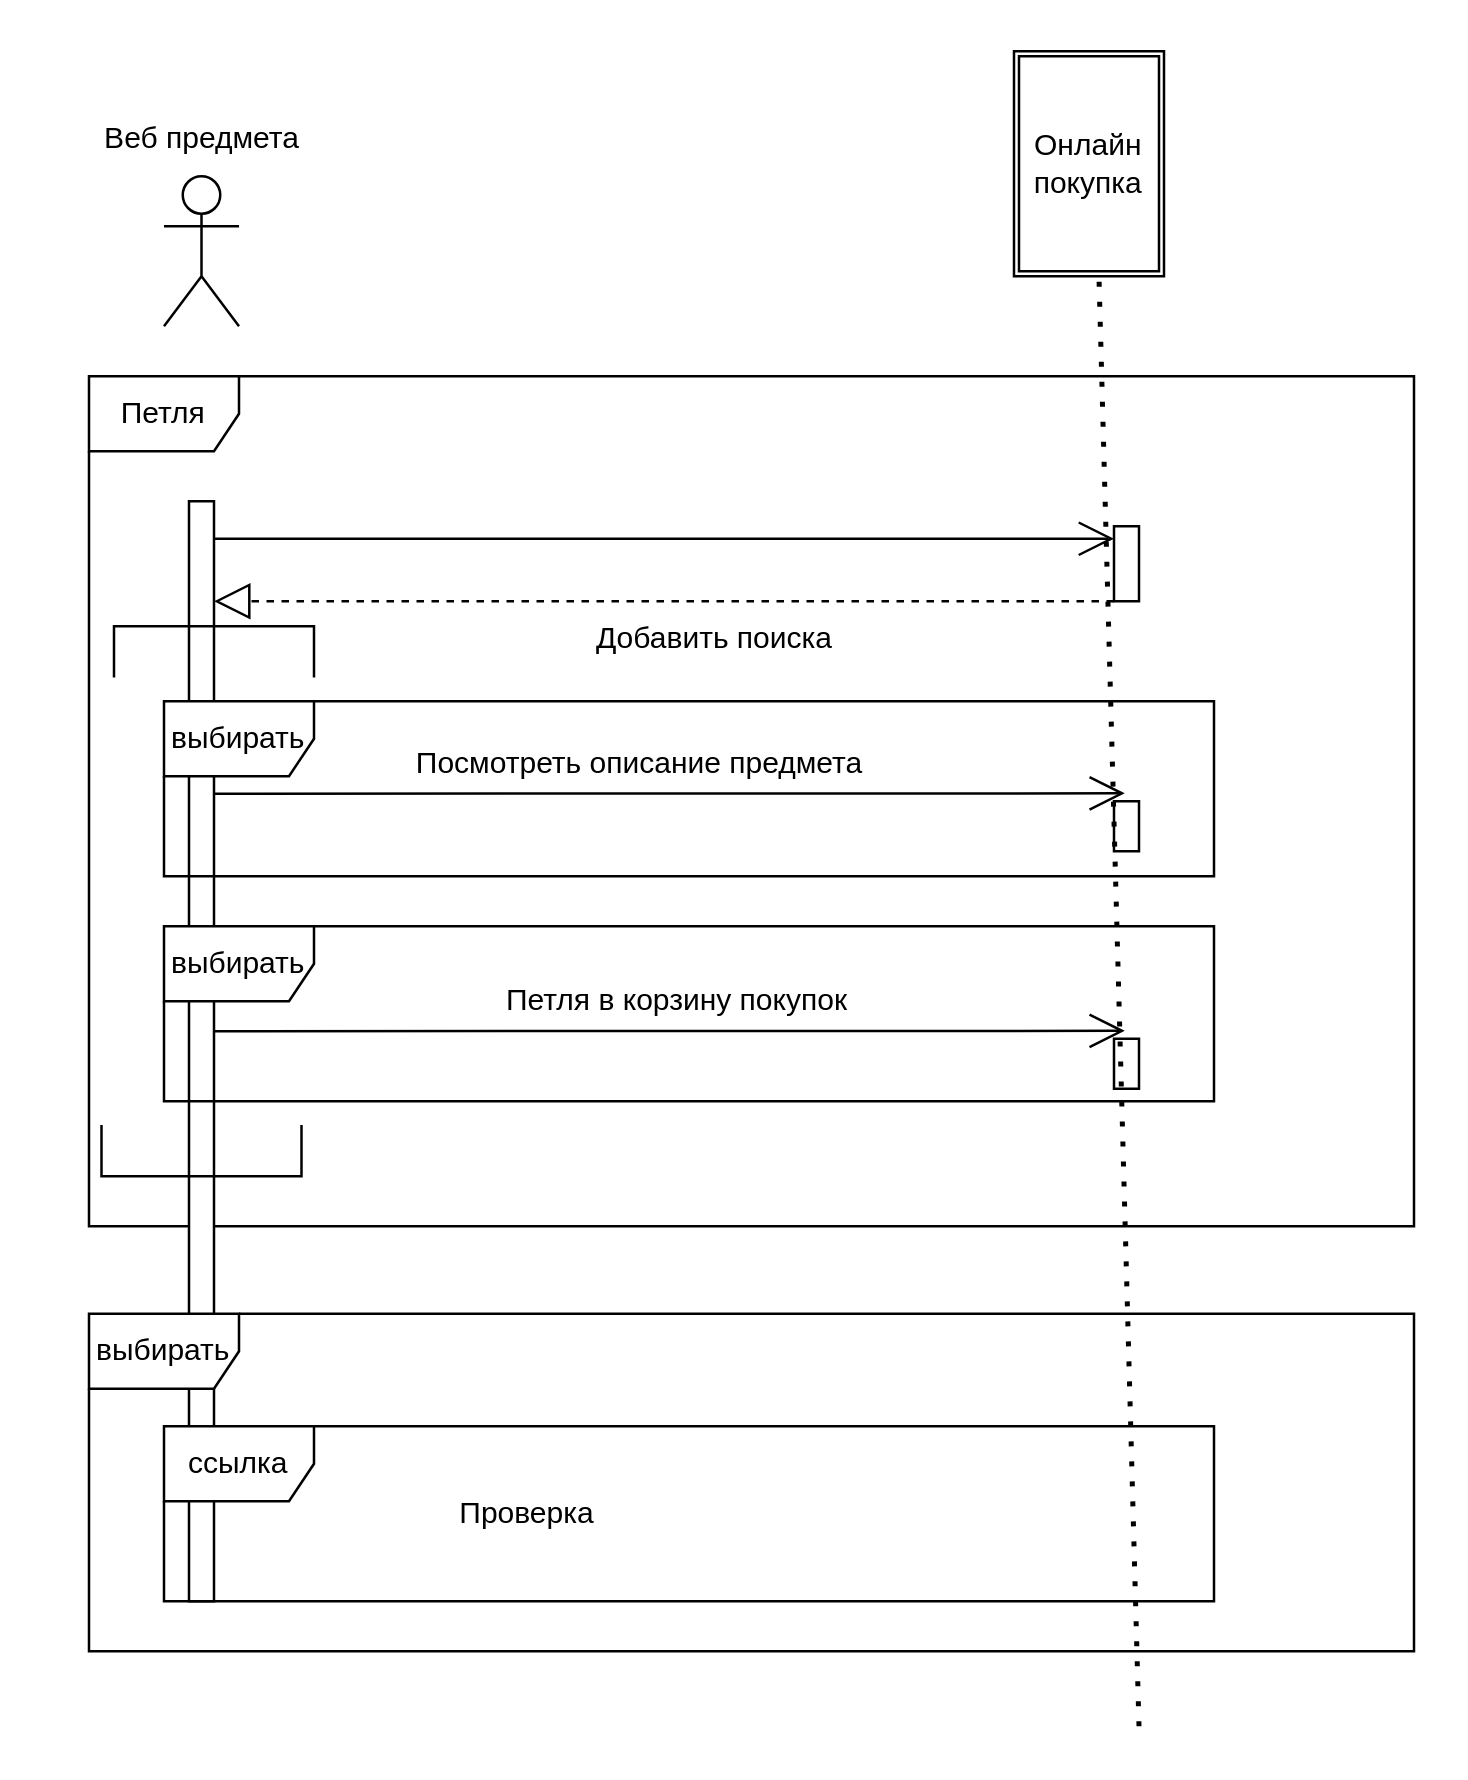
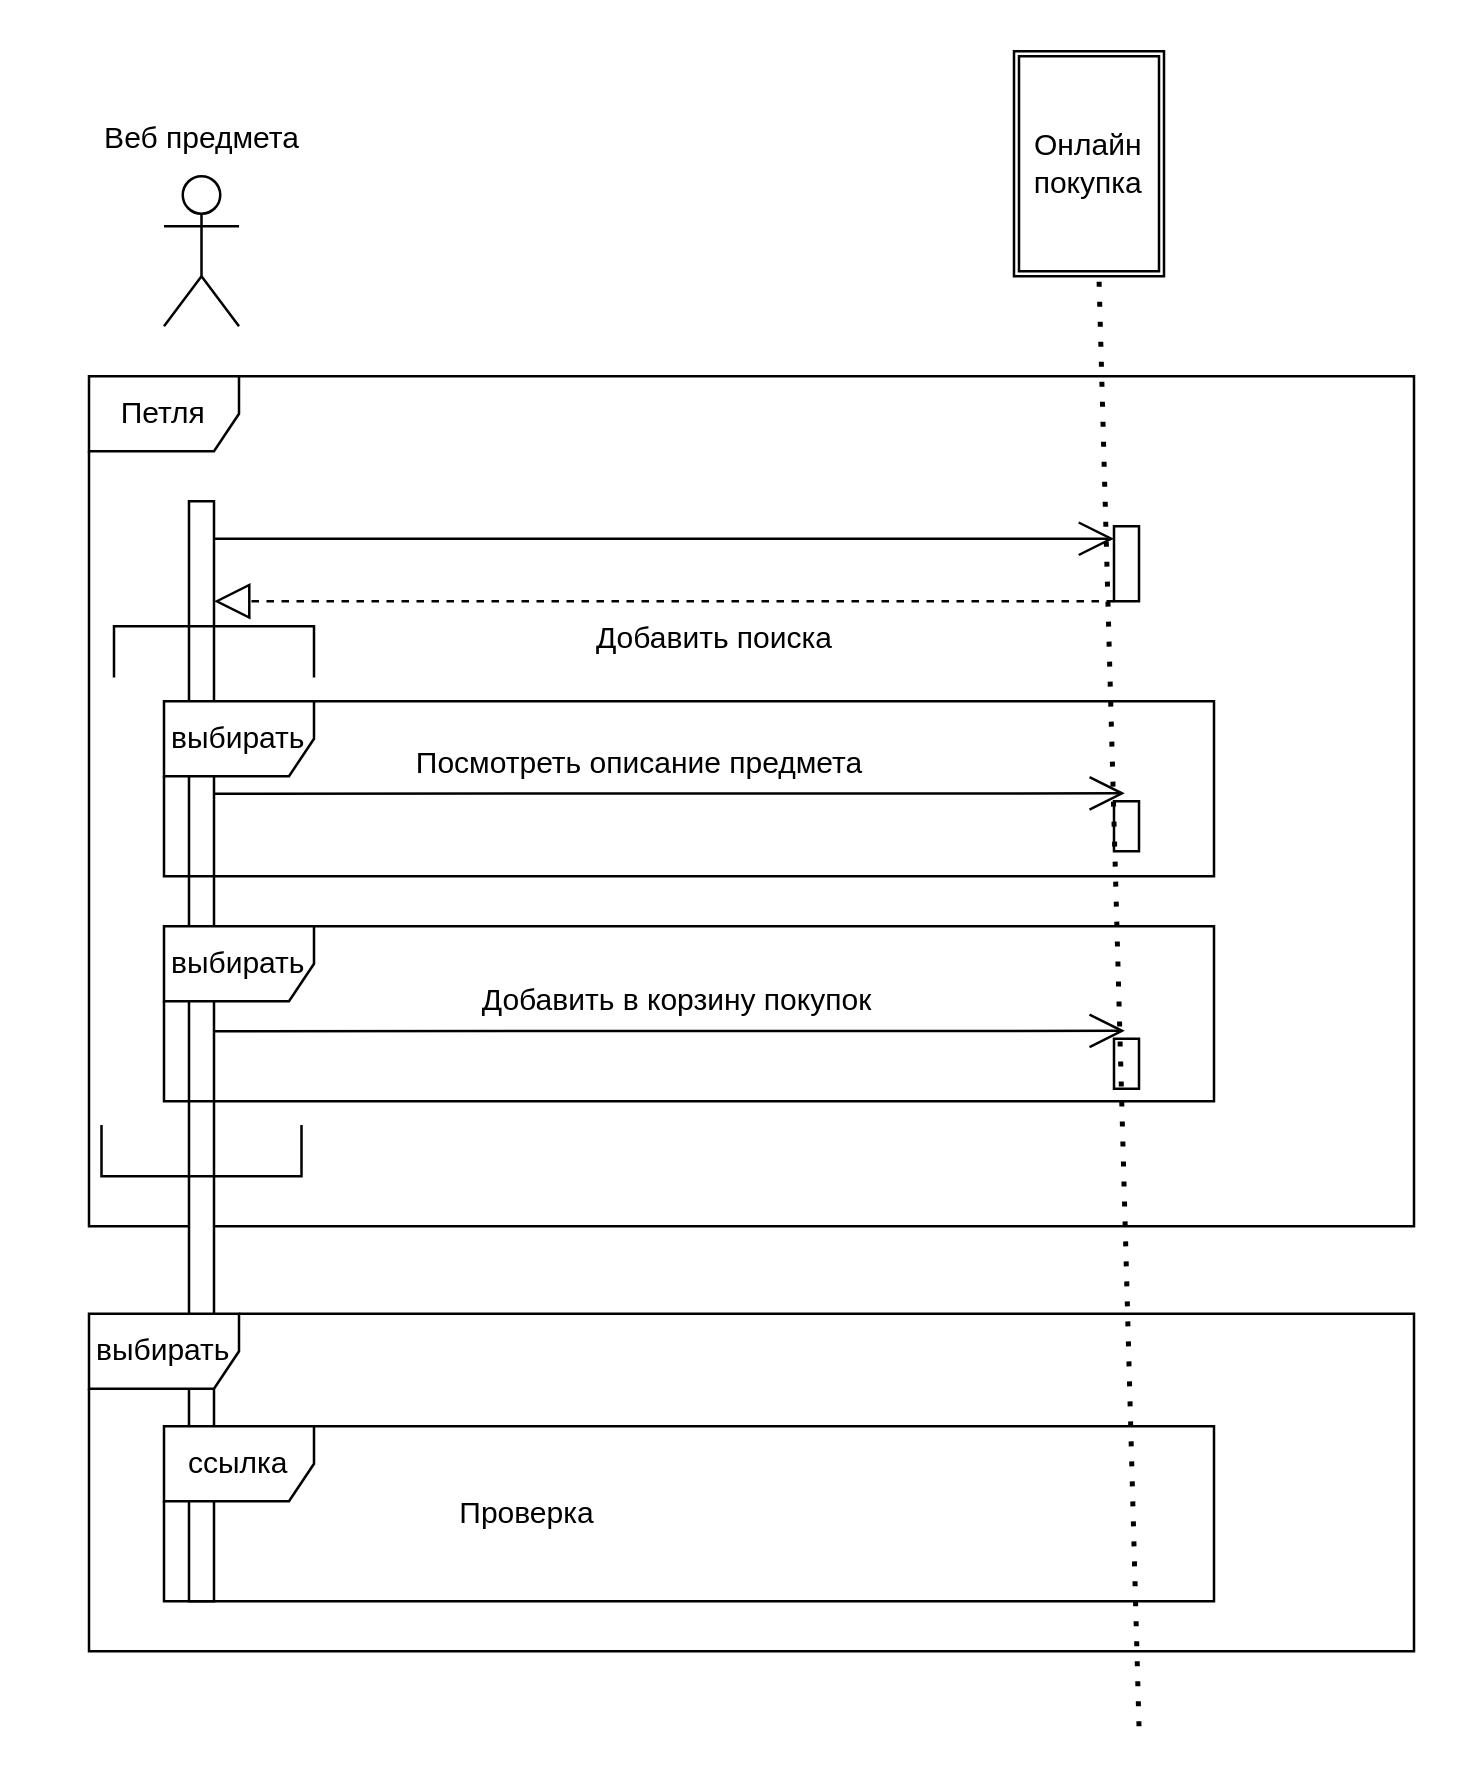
  <mxCell id="0" />
  <mxCell id="1" parent="0" />
  <mxCell id="2" value="" style="shape=umlActor;verticalLabelPosition=bottom;verticalAlign=top;html=1;outlineConnect=0;" parent="1" vertex="1"><mxGeometry x="65" y="70" width="30" height="60" as="geometry" /></mxCell>
  <mxCell id="3" value="Веб предмета" style="text;html=1;align=center;verticalAlign=middle;resizable=0;points=[];autosize=1;strokeColor=none;fillColor=none;" parent="1" vertex="1"><mxGeometry x="20" y="40" width="120" height="30" as="geometry" /></mxCell>
  <mxCell id="4" value="Петля" style="shape=umlFrame;whiteSpace=wrap;html=1;pointerEvents=0;" parent="1" vertex="1"><mxGeometry x="35" y="150" width="530" height="340" as="geometry" /></mxCell>
  <mxCell id="5" value="" style="html=1;points=[[0,0,0,0,5],[0,1,0,0,-5],[1,0,0,0,5],[1,1,0,0,-5]];perimeter=orthogonalPerimeter;outlineConnect=0;targetShapes=umlLifeline;portConstraint=eastwest;newEdgeStyle={&quot;curved&quot;:0,&quot;rounded&quot;:0};" parent="1" vertex="1"><mxGeometry x="75" y="200" width="10" height="440" as="geometry" /></mxCell>
  <mxCell id="6" value="" style="html=1;points=[[0,0,0,0,5],[0,1,0,0,-5],[1,0,0,0,5],[1,1,0,0,-5]];perimeter=orthogonalPerimeter;outlineConnect=0;targetShapes=umlLifeline;portConstraint=eastwest;newEdgeStyle={&quot;curved&quot;:0,&quot;rounded&quot;:0};" parent="1" vertex="1"><mxGeometry x="445" y="210" width="10" height="30" as="geometry" /></mxCell>
  <mxCell id="7" value="" style="endArrow=open;endFill=1;endSize=12;html=1;rounded=0;entryX=0;entryY=0;entryDx=0;entryDy=5;entryPerimeter=0;" parent="1" source="5" target="6" edge="1"><mxGeometry width="160" relative="1" as="geometry"><mxPoint x="85" y="224.58" as="sourcePoint" /><mxPoint x="205" y="225" as="targetPoint" /></mxGeometry></mxCell>
  <mxCell id="8" value="" style="endArrow=block;dashed=1;endFill=0;endSize=12;html=1;rounded=0;exitX=0;exitY=1;exitDx=0;exitDy=0;exitPerimeter=0;" parent="1" source="6" target="5" edge="1"><mxGeometry width="160" relative="1" as="geometry"><mxPoint x="255" y="320" as="sourcePoint" /><mxPoint x="415" y="320" as="targetPoint" /></mxGeometry></mxCell>
  <mxCell id="9" value="Добавить поиска" style="text;html=1;align=center;verticalAlign=middle;resizable=0;points=[];autosize=1;strokeColor=none;fillColor=none;" parent="1" vertex="1"><mxGeometry x="220" y="240" width="130" height="30" as="geometry" /></mxCell>
  <mxCell id="10" value="выбирать" style="shape=umlFrame;whiteSpace=wrap;html=1;pointerEvents=0;" parent="1" vertex="1"><mxGeometry x="65" y="280" width="420" height="70" as="geometry" /></mxCell>
  <mxCell id="11" value="" style="html=1;points=[[0,0,0,0,5],[0,1,0,0,-5],[1,0,0,0,5],[1,1,0,0,-5]];perimeter=orthogonalPerimeter;outlineConnect=0;targetShapes=umlLifeline;portConstraint=eastwest;newEdgeStyle={&quot;curved&quot;:0,&quot;rounded&quot;:0};" parent="1" vertex="1"><mxGeometry x="445" y="320" width="10" height="20" as="geometry" /></mxCell>
  <mxCell id="12" value="" style="endArrow=open;endFill=1;endSize=12;html=1;rounded=0;entryX=0.433;entryY=-0.158;entryDx=0;entryDy=0;entryPerimeter=0;" parent="1" target="11" edge="1"><mxGeometry width="160" relative="1" as="geometry"><mxPoint x="85" y="317" as="sourcePoint" /><mxPoint x="415" y="320" as="targetPoint" /></mxGeometry></mxCell>
  <mxCell id="13" value="Посмотреть описание предмета" style="text;html=1;align=center;verticalAlign=middle;resizable=0;points=[];autosize=1;strokeColor=none;fillColor=none;" parent="1" vertex="1"><mxGeometry x="155" y="290" width="200" height="30" as="geometry" /></mxCell>
  <mxCell id="14" value="выбирать" style="shape=umlFrame;whiteSpace=wrap;html=1;pointerEvents=0;" parent="1" vertex="1"><mxGeometry x="65" y="370" width="420" height="70" as="geometry" /></mxCell>
  <mxCell id="15" value="" style="html=1;points=[[0,0,0,0,5],[0,1,0,0,-5],[1,0,0,0,5],[1,1,0,0,-5]];perimeter=orthogonalPerimeter;outlineConnect=0;targetShapes=umlLifeline;portConstraint=eastwest;newEdgeStyle={&quot;curved&quot;:0,&quot;rounded&quot;:0};" parent="1" vertex="1"><mxGeometry x="445" y="415" width="10" height="20" as="geometry" /></mxCell>
  <mxCell id="16" value="" style="endArrow=open;endFill=1;endSize=12;html=1;rounded=0;entryX=0.433;entryY=-0.158;entryDx=0;entryDy=0;entryPerimeter=0;" parent="1" target="15" edge="1"><mxGeometry width="160" relative="1" as="geometry"><mxPoint x="85" y="412" as="sourcePoint" /><mxPoint x="415" y="415" as="targetPoint" /></mxGeometry></mxCell>
- <mxCell id="17" value="Петля в корзину покупок" style="text;html=1;align=center;verticalAlign=middle;resizable=0;points=[];autosize=1;strokeColor=none;fillColor=none;" parent="1" vertex="1"><mxGeometry x="180" y="385" width="180" height="30" as="geometry" /></mxCell>
+ <mxCell id="17" value="Добавить в корзину покупок" style="text;html=1;align=center;verticalAlign=middle;resizable=0;points=[];autosize=1;strokeColor=none;fillColor=none;" parent="1" vertex="1"><mxGeometry x="180" y="385" width="180" height="30" as="geometry" /></mxCell>
  <mxCell id="18" value="" style="shape=partialRectangle;whiteSpace=wrap;html=1;bottom=1;right=1;left=1;top=0;fillColor=none;routingCenterX=-0.5;direction=west;" parent="1" vertex="1"><mxGeometry x="45" y="250" width="80" height="20" as="geometry" /></mxCell>
  <mxCell id="19" value="" style="shape=partialRectangle;whiteSpace=wrap;html=1;bottom=1;right=1;left=1;top=0;fillColor=none;routingCenterX=-0.5;direction=east;" parent="1" vertex="1"><mxGeometry x="40" y="450" width="80" height="20" as="geometry" /></mxCell>
  <mxCell id="20" value="ссылка" style="shape=umlFrame;whiteSpace=wrap;html=1;pointerEvents=0;" parent="1" vertex="1"><mxGeometry x="65" y="570" width="420" height="70" as="geometry" /></mxCell>
  <mxCell id="21" value="выбирать" style="shape=umlFrame;whiteSpace=wrap;html=1;pointerEvents=0;" parent="1" vertex="1"><mxGeometry x="35" y="525" width="530" height="135" as="geometry" /></mxCell>
  <mxCell id="22" value="Проверка" style="text;html=1;align=center;verticalAlign=middle;resizable=0;points=[];autosize=1;strokeColor=none;fillColor=none;" parent="1" vertex="1"><mxGeometry x="170" y="590" width="80" height="30" as="geometry" /></mxCell>
  <mxCell id="23" value="Онлайн покупка" style="shape=ext;double=1;whiteSpace=wrap;html=1;aspect=fixed;" parent="1" vertex="1"><mxGeometry x="405" y="20" width="60" height="90" as="geometry" /></mxCell>
  <mxCell id="24" value="" style="endArrow=none;dashed=1;html=1;dashPattern=1 3;strokeWidth=2;rounded=0;entryX=0.567;entryY=1.017;entryDx=0;entryDy=0;entryPerimeter=0;" parent="1" target="23" edge="1"><mxGeometry width="50" height="50" relative="1" as="geometry"><mxPoint x="455" y="690" as="sourcePoint" /><mxPoint x="365" y="290" as="targetPoint" /></mxGeometry></mxCell>
